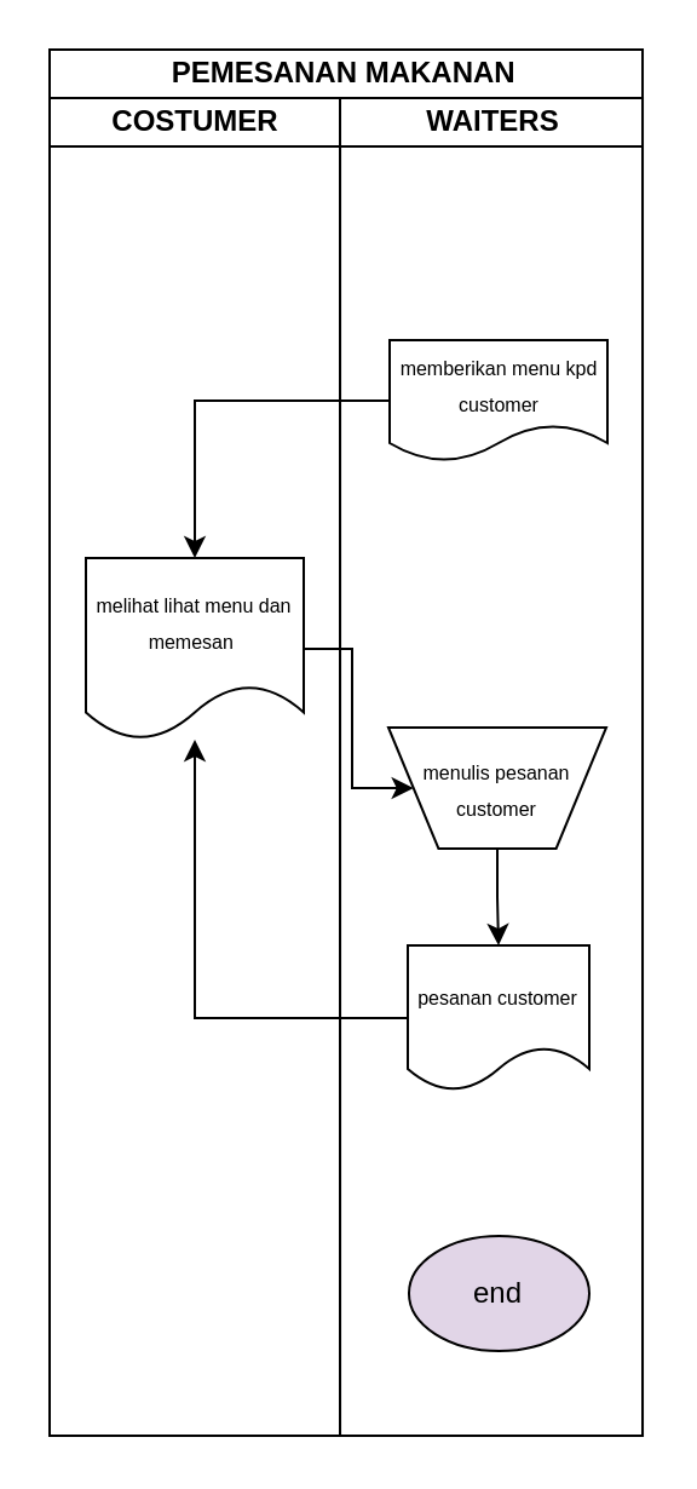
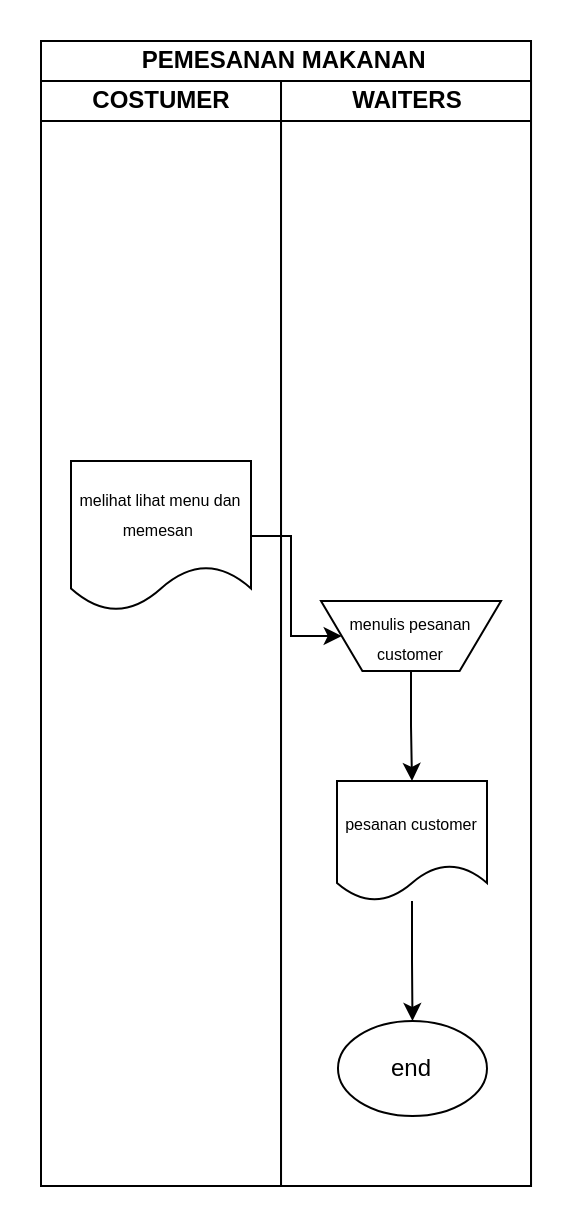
  <mxCell id="0" />
  <mxCell id="1" parent="0" />
  <mxCell id="2" value="PEMESANAN MAKANAN&amp;nbsp;" style="swimlane;childLayout=stackLayout;resizeParent=1;resizeParentMax=0;startSize=20;html=1;" vertex="1" parent="1"><mxGeometry x="20" y="20" width="245.01" height="572.5" as="geometry" /></mxCell>
  <mxCell id="3" value="COSTUMER" style="swimlane;startSize=20;html=1;" vertex="1" parent="2"><mxGeometry y="20" width="120.01" height="552.5" as="geometry" /></mxCell>
  <mxCell id="4" value="&lt;span style=&quot;font-size: 8px;&quot;&gt;melihat lihat menu dan memesan&amp;nbsp;&lt;/span&gt;" style="shape=document;whiteSpace=wrap;html=1;boundedLbl=1;" vertex="1" parent="3"><mxGeometry x="15" y="190" width="90" height="75" as="geometry" /></mxCell>
  <mxCell id="5" value="WAITERS" style="swimlane;startSize=20;html=1;" vertex="1" parent="2"><mxGeometry x="120.01" y="20" width="125.0" height="552.5" as="geometry" /></mxCell>
  <mxCell id="6" value="" style="edgeStyle=orthogonalEdgeStyle;rounded=0;orthogonalLoop=1;jettySize=auto;html=1;" edge="1" parent="5" source="7" target="9"><mxGeometry relative="1" as="geometry" /></mxCell>
- <mxCell id="7" value="&lt;font style=&quot;font-size: 8px;&quot;&gt;menulis pesanan customer&lt;/font&gt;" style="verticalLabelPosition=middle;verticalAlign=middle;html=1;shape=trapezoid;perimeter=trapezoidPerimeter;whiteSpace=wrap;size=0.23;arcSize=10;flipV=1;labelPosition=center;align=center;" vertex="1" parent="5"><mxGeometry x="19.99" y="260" width="90.01" height="50" as="geometry" /></mxCell>
- <mxCell id="8" value="" style="edgeStyle=orthogonalEdgeStyle;rounded=0;orthogonalLoop=1;jettySize=auto;html=1;" edge="1" parent="5" source="9" target="4"><mxGeometry relative="1" as="geometry" /></mxCell>
+ <mxCell id="7" value="&lt;font style=&quot;font-size: 8px;&quot;&gt;menulis pesanan customer&lt;/font&gt;" style="verticalLabelPosition=middle;verticalAlign=middle;html=1;shape=trapezoid;perimeter=trapezoidPerimeter;whiteSpace=wrap;size=0.23;arcSize=10;flipV=1;labelPosition=center;align=center;" vertex="1" parent="5"><mxGeometry x="19.99" y="260" width="90.01" height="35" as="geometry" /></mxCell>
+ <mxCell id="8" value="" style="edgeStyle=orthogonalEdgeStyle;rounded=0;orthogonalLoop=1;jettySize=auto;html=1;" edge="1" parent="5" source="9" target="11"><mxGeometry relative="1" as="geometry" /></mxCell>
  <mxCell id="9" value="&lt;font style=&quot;font-size: 8px;&quot;&gt;pesanan customer&lt;/font&gt;" style="shape=document;whiteSpace=wrap;html=1;boundedLbl=1;" vertex="1" parent="5"><mxGeometry x="27.99" y="350" width="75" height="60" as="geometry" /></mxCell>
- <mxCell id="10" value="&lt;font style=&quot;font-size: 8px;&quot;&gt;memberikan menu kpd customer&lt;/font&gt;" style="shape=document;whiteSpace=wrap;html=1;boundedLbl=1;" vertex="1" parent="5"><mxGeometry x="20.49" y="100" width="90" height="50" as="geometry" /></mxCell>
- <mxCell id="11" value="end" style="ellipse;whiteSpace=wrap;html=1;fillColor=#e1d5e7;" vertex="1" parent="5"><mxGeometry x="28.48" y="470" width="74.51" height="47.5" as="geometry" /></mxCell>
+ <mxCell id="11" value="end" style="ellipse;whiteSpace=wrap;html=1;" vertex="1" parent="5"><mxGeometry x="28.48" y="470" width="74.51" height="47.5" as="geometry" /></mxCell>
  <mxCell id="12" value="" style="edgeStyle=orthogonalEdgeStyle;rounded=0;orthogonalLoop=1;jettySize=auto;html=1;" edge="1" parent="2" source="4" target="7"><mxGeometry relative="1" as="geometry" /></mxCell>
- <mxCell id="13" style="edgeStyle=orthogonalEdgeStyle;rounded=0;orthogonalLoop=1;jettySize=auto;html=1;entryX=0.5;entryY=0;entryDx=0;entryDy=0;" edge="1" parent="2" source="10" target="4"><mxGeometry relative="1" as="geometry" /></mxCell>
